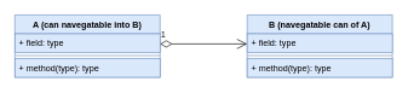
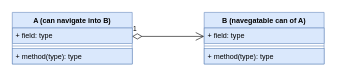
  <mxCell id="0" />
  <mxCell id="1" parent="0" />
  <mxCell id="2" value="B (navegatable can of A)" style="swimlane;fontStyle=1;align=center;verticalAlign=top;childLayout=stackLayout;horizontal=1;startSize=26;horizontalStack=0;resizeParent=1;resizeParentMax=0;resizeLast=0;collapsible=1;marginBottom=0;fillColor=#dae8fc;strokeColor=#6c8ebf;" parent="1" vertex="1"><mxGeometry x="340" y="20" width="200" height="86" as="geometry" /></mxCell>
  <mxCell id="3" value="+ field: type" style="text;strokeColor=#6c8ebf;fillColor=#dae8fc;align=left;verticalAlign=top;spacingLeft=4;spacingRight=4;overflow=hidden;rotatable=0;points=[[0,0.5],[1,0.5]];portConstraint=eastwest;" parent="2" vertex="1"><mxGeometry y="26" width="200" height="26" as="geometry" /></mxCell>
  <mxCell id="4" value="" style="line;strokeWidth=1;fillColor=#dae8fc;align=left;verticalAlign=middle;spacingTop=-1;spacingLeft=3;spacingRight=3;rotatable=0;labelPosition=right;points=[];portConstraint=eastwest;strokeColor=#6c8ebf;" parent="2" vertex="1"><mxGeometry y="52" width="200" height="8" as="geometry" /></mxCell>
  <mxCell id="5" value="+ method(type): type" style="text;strokeColor=#6c8ebf;fillColor=#dae8fc;align=left;verticalAlign=top;spacingLeft=4;spacingRight=4;overflow=hidden;rotatable=0;points=[[0,0.5],[1,0.5]];portConstraint=eastwest;" parent="2" vertex="1"><mxGeometry y="60" width="200" height="26" as="geometry" /></mxCell>
- <mxCell id="6" value="A (can navegatable into B)" style="swimlane;fontStyle=1;align=center;verticalAlign=top;childLayout=stackLayout;horizontal=1;startSize=26;horizontalStack=0;resizeParent=1;resizeParentMax=0;resizeLast=0;collapsible=1;marginBottom=0;fillColor=#dae8fc;strokeColor=#6c8ebf;" parent="1" vertex="1"><mxGeometry x="20" y="20" width="200" height="86" as="geometry" /></mxCell>
+ <mxCell id="6" value="A (can navigate into B)" style="swimlane;fontStyle=1;align=center;verticalAlign=top;childLayout=stackLayout;horizontal=1;startSize=26;horizontalStack=0;resizeParent=1;resizeParentMax=0;resizeLast=0;collapsible=1;marginBottom=0;fillColor=#dae8fc;strokeColor=#6c8ebf;" parent="1" vertex="1"><mxGeometry x="20" y="20" width="200" height="86" as="geometry" /></mxCell>
  <mxCell id="7" value="+ field: type" style="text;strokeColor=#6c8ebf;fillColor=#dae8fc;align=left;verticalAlign=top;spacingLeft=4;spacingRight=4;overflow=hidden;rotatable=0;points=[[0,0.5],[1,0.5]];portConstraint=eastwest;" parent="6" vertex="1"><mxGeometry y="26" width="200" height="26" as="geometry" /></mxCell>
  <mxCell id="8" value="" style="line;strokeWidth=1;fillColor=#dae8fc;align=left;verticalAlign=middle;spacingTop=-1;spacingLeft=3;spacingRight=3;rotatable=0;labelPosition=right;points=[];portConstraint=eastwest;strokeColor=#6c8ebf;" parent="6" vertex="1"><mxGeometry y="52" width="200" height="8" as="geometry" /></mxCell>
  <mxCell id="9" value="+ method(type): type" style="text;strokeColor=#6c8ebf;fillColor=#dae8fc;align=left;verticalAlign=top;spacingLeft=4;spacingRight=4;overflow=hidden;rotatable=0;points=[[0,0.5],[1,0.5]];portConstraint=eastwest;" parent="6" vertex="1"><mxGeometry y="60" width="200" height="26" as="geometry" /></mxCell>
  <mxCell id="10" value="1" style="endArrow=open;html=1;endSize=12;startArrow=diamondThin;startSize=14;startFill=0;edgeStyle=orthogonalEdgeStyle;align=left;verticalAlign=bottom;" edge="1" parent="1"><mxGeometry x="-1" y="3" relative="1" as="geometry"><mxPoint x="220" y="60" as="sourcePoint" /><mxPoint x="340" y="60" as="targetPoint" /></mxGeometry></mxCell>
